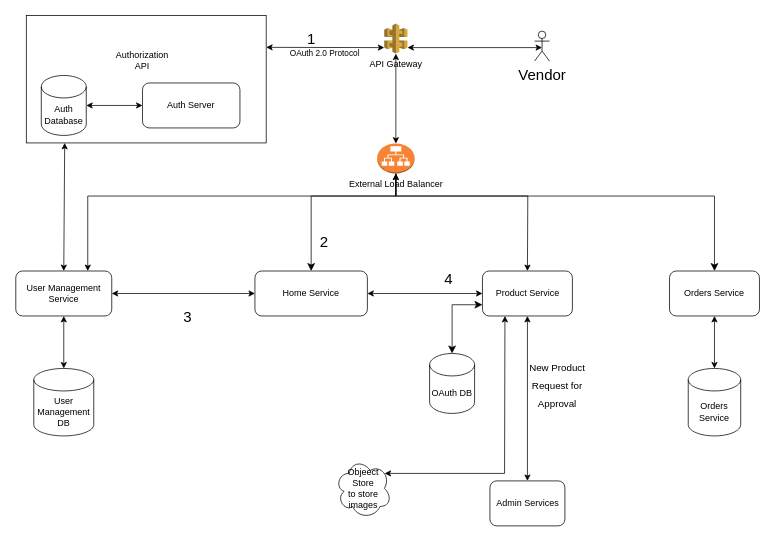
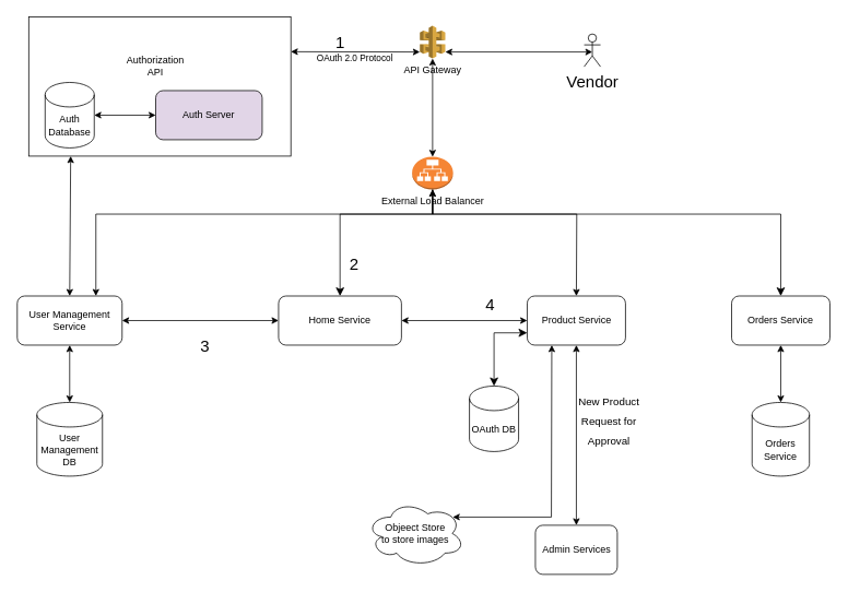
  <mxCell id="0" />
  <mxCell id="1" parent="0" />
  <mxCell id="2" value="" style="rounded=0;whiteSpace=wrap;html=1;points=[[0,0,0,0,0],[0,0.25,0,0,0],[0,0.5,0,0,0],[0,0.75,0,0,0],[0,1,0,0,0],[0.25,0,0,0,0],[0.25,1,0,0,0],[0.5,0,0,0,0],[0.5,1,0,0,0],[0.75,0,0,0,0],[0.75,1,0,0,0],[1,0,0,0,0],[1,0.25,0,0,0],[1,0.5,0,0,0],[1,0.75,0,0,0],[1,1,0,0,0]];" parent="1" vertex="1"><mxGeometry x="34" y="20.17" width="320" height="170" as="geometry" /></mxCell>
  <mxCell id="3" value="External Load Balancer" style="outlineConnect=0;dashed=0;verticalLabelPosition=bottom;verticalAlign=top;align=center;html=1;shape=mxgraph.aws3.application_load_balancer;fillColor=#F58534;gradientColor=none;" parent="1" vertex="1"><mxGeometry x="502" y="191" width="50" height="40" as="geometry" /></mxCell>
  <mxCell id="4" value="" style="endArrow=classic;startArrow=classic;html=1;rounded=0;entryX=0.5;entryY=1;entryDx=0;entryDy=0;entryPerimeter=0;exitX=0.5;exitY=0;exitDx=0;exitDy=0;exitPerimeter=0;" parent="1" source="3" target="34" edge="1"><mxGeometry width="50" height="50" relative="1" as="geometry"><mxPoint x="574" y="191" as="sourcePoint" /><mxPoint x="624" y="141" as="targetPoint" /></mxGeometry></mxCell>
  <mxCell id="5" value="User Management Service" style="rounded=1;whiteSpace=wrap;html=1;" parent="1" vertex="1"><mxGeometry x="20" y="361" width="128" height="60" as="geometry" /></mxCell>
  <mxCell id="6" value="Product Service" style="rounded=1;whiteSpace=wrap;html=1;" parent="1" vertex="1"><mxGeometry x="642.5" y="361" width="120" height="60" as="geometry" /></mxCell>
  <mxCell id="7" value="Orders Service" style="rounded=1;whiteSpace=wrap;html=1;" parent="1" vertex="1"><mxGeometry x="892" y="361" width="120" height="60" as="geometry" /></mxCell>
  <mxCell id="8" value="User Management DB" style="shape=cylinder3;whiteSpace=wrap;html=1;boundedLbl=1;backgroundOutline=1;size=15;" parent="1" vertex="1"><mxGeometry x="44" y="491" width="80" height="90" as="geometry" /></mxCell>
  <mxCell id="9" value="Auth Database" style="shape=cylinder3;whiteSpace=wrap;html=1;boundedLbl=1;backgroundOutline=1;size=15;" parent="1" vertex="1"><mxGeometry x="54" y="100.17" width="60" height="80" as="geometry" /></mxCell>
  <mxCell id="10" value="" style="endArrow=classic;startArrow=classic;html=1;rounded=0;exitX=1;exitY=0.5;exitDx=0;exitDy=0;exitPerimeter=0;entryX=0;entryY=0.5;entryDx=0;entryDy=0;" parent="1" source="9" target="11" edge="1"><mxGeometry width="50" height="50" relative="1" as="geometry"><mxPoint x="924" y="150.17" as="sourcePoint" /><mxPoint x="974" y="100.17" as="targetPoint" /><Array as="points"><mxPoint x="114" y="140.17" /></Array></mxGeometry></mxCell>
- <mxCell id="11" value="Auth Server" style="rounded=1;whiteSpace=wrap;html=1;" parent="1" vertex="1"><mxGeometry x="189" y="110.17" width="130" height="60" as="geometry" /></mxCell>
+ <mxCell id="11" value="Auth Server" style="rounded=1;whiteSpace=wrap;html=1;fillColor=#e1d5e7;" parent="1" vertex="1"><mxGeometry x="189" y="110.17" width="130" height="60" as="geometry" /></mxCell>
  <mxCell id="12" value="Orders Service" style="shape=cylinder3;whiteSpace=wrap;html=1;boundedLbl=1;backgroundOutline=1;size=15;" parent="1" vertex="1"><mxGeometry x="917" y="491" width="70" height="90" as="geometry" /></mxCell>
  <mxCell id="13" value="" style="endArrow=classic;startArrow=classic;html=1;rounded=0;entryX=0.5;entryY=1;entryDx=0;entryDy=0;exitX=0.5;exitY=0;exitDx=0;exitDy=0;exitPerimeter=0;" parent="1" source="12" target="7" edge="1"><mxGeometry width="50" height="50" relative="1" as="geometry"><mxPoint x="882" y="371" as="sourcePoint" /><mxPoint x="932" y="321" as="targetPoint" /></mxGeometry></mxCell>
  <mxCell id="14" value="" style="edgeStyle=segmentEdgeStyle;endArrow=classic;html=1;curved=0;rounded=0;endSize=8;startSize=8;sourcePerimeterSpacing=0;targetPerimeterSpacing=0;exitX=0.5;exitY=1;exitDx=0;exitDy=0;exitPerimeter=0;entryX=0.5;entryY=0;entryDx=0;entryDy=0;" parent="1" source="3" target="7" edge="1"><mxGeometry width="100" relative="1" as="geometry"><mxPoint x="1219" y="131" as="sourcePoint" /><mxPoint x="1319" y="171" as="targetPoint" /><Array as="points"><mxPoint x="527" y="261" /><mxPoint x="952" y="261" /></Array></mxGeometry></mxCell>
  <mxCell id="15" value="" style="endArrow=classic;startArrow=classic;html=1;rounded=0;entryX=0.5;entryY=1;entryDx=0;entryDy=0;entryPerimeter=0;exitX=0.5;exitY=0;exitDx=0;exitDy=0;" parent="1" source="6" target="3" edge="1"><mxGeometry width="50" height="50" relative="1" as="geometry"><mxPoint x="739" y="361" as="sourcePoint" /><mxPoint x="789" y="311" as="targetPoint" /><Array as="points"><mxPoint x="703" y="261" /><mxPoint x="527" y="261" /></Array></mxGeometry></mxCell>
  <mxCell id="16" value="" style="endArrow=classic;startArrow=classic;html=1;rounded=0;exitX=0.5;exitY=0;exitDx=0;exitDy=0;exitPerimeter=0;entryX=0.5;entryY=1;entryDx=0;entryDy=0;" parent="1" source="8" target="5" edge="1"><mxGeometry width="50" height="50" relative="1" as="geometry"><mxPoint x="1004" y="401" as="sourcePoint" /><mxPoint x="1054" y="351" as="targetPoint" /></mxGeometry></mxCell>
  <mxCell id="17" value="Authorization API" style="text;html=1;strokeColor=none;fillColor=none;align=center;verticalAlign=middle;whiteSpace=wrap;rounded=0;" parent="1" vertex="1"><mxGeometry x="159" y="65.17" width="60" height="30" as="geometry" /></mxCell>
  <mxCell id="18" value="OAuth DB" style="shape=cylinder3;whiteSpace=wrap;html=1;boundedLbl=1;backgroundOutline=1;size=15;" parent="1" vertex="1"><mxGeometry x="572" y="471" width="60" height="80" as="geometry" /></mxCell>
  <mxCell id="19" value="" style="edgeStyle=none;orthogonalLoop=1;jettySize=auto;html=1;endArrow=classic;startArrow=classic;endSize=8;startSize=8;rounded=0;entryX=0;entryY=0.75;entryDx=0;entryDy=0;exitX=0.5;exitY=0;exitDx=0;exitDy=0;exitPerimeter=0;" parent="1" source="18" target="6" edge="1"><mxGeometry width="100" relative="1" as="geometry"><mxPoint x="769" y="841" as="sourcePoint" /><mxPoint x="869" y="841" as="targetPoint" /><Array as="points"><mxPoint x="602" y="406" /></Array></mxGeometry></mxCell>
  <mxCell id="20" style="edgeStyle=orthogonalEdgeStyle;rounded=0;orthogonalLoop=1;jettySize=auto;html=1;exitX=0.5;exitY=1;exitDx=0;exitDy=0;exitPerimeter=0;" parent="1" source="2" target="2" edge="1"><mxGeometry relative="1" as="geometry" /></mxCell>
  <mxCell id="21" value="Home Service" style="rounded=1;whiteSpace=wrap;html=1;" parent="1" vertex="1"><mxGeometry x="339" y="361" width="150" height="60" as="geometry" /></mxCell>
  <mxCell id="22" value="" style="endArrow=classic;startArrow=classic;html=1;rounded=0;exitX=1;exitY=0.5;exitDx=0;exitDy=0;entryX=0;entryY=0.5;entryDx=0;entryDy=0;" parent="1" source="21" target="6" edge="1"><mxGeometry width="50" height="50" relative="1" as="geometry"><mxPoint x="679" y="461" as="sourcePoint" /><mxPoint x="729" y="411" as="targetPoint" /></mxGeometry></mxCell>
  <mxCell id="23" value="2" style="text;html=1;align=center;verticalAlign=middle;resizable=0;points=[];autosize=1;strokeColor=none;fillColor=none;strokeWidth=1;fontSize=20;" parent="1" vertex="1"><mxGeometry x="416" y="301" width="30" height="40" as="geometry" /></mxCell>
  <mxCell id="24" value="3" style="text;html=1;align=center;verticalAlign=middle;resizable=0;points=[];autosize=1;strokeColor=none;fillColor=none;strokeWidth=1;fontSize=20;" parent="1" vertex="1"><mxGeometry x="234" y="401" width="30" height="40" as="geometry" /></mxCell>
  <mxCell id="25" value="4" style="text;html=1;align=center;verticalAlign=middle;resizable=0;points=[];autosize=1;strokeColor=none;fillColor=none;strokeWidth=1;fontSize=20;" parent="1" vertex="1"><mxGeometry x="582" y="351" width="30" height="40" as="geometry" /></mxCell>
  <mxCell id="26" value="Vendor" style="shape=umlActor;verticalLabelPosition=bottom;verticalAlign=top;html=1;outlineConnect=0;strokeWidth=1;fontSize=20;" parent="1" vertex="1"><mxGeometry x="712" y="41" width="20" height="40" as="geometry" /></mxCell>
  <mxCell id="27" value="" style="endArrow=classic;startArrow=classic;html=1;rounded=0;fontSize=20;exitX=1;exitY=0.5;exitDx=0;exitDy=0;entryX=0;entryY=0.5;entryDx=0;entryDy=0;" parent="1" source="5" target="21" edge="1"><mxGeometry width="50" height="50" relative="1" as="geometry"><mxPoint x="744" y="421" as="sourcePoint" /><mxPoint x="194" y="391" as="targetPoint" /></mxGeometry></mxCell>
  <mxCell id="28" value="" style="endArrow=classic;startArrow=classic;html=1;rounded=0;fontSize=20;exitX=0.75;exitY=0;exitDx=0;exitDy=0;entryX=0.5;entryY=1;entryDx=0;entryDy=0;entryPerimeter=0;" parent="1" source="5" target="3" edge="1"><mxGeometry width="50" height="50" relative="1" as="geometry"><mxPoint x="679" y="421" as="sourcePoint" /><mxPoint x="729" y="371" as="targetPoint" /><Array as="points"><mxPoint x="116" y="261" /><mxPoint x="527" y="261" /></Array></mxGeometry></mxCell>
  <mxCell id="29" value="" style="edgeStyle=segmentEdgeStyle;endArrow=classic;html=1;curved=0;rounded=0;endSize=8;startSize=8;sourcePerimeterSpacing=0;targetPerimeterSpacing=0;fontSize=20;exitX=0.5;exitY=1;exitDx=0;exitDy=0;exitPerimeter=0;entryX=0.5;entryY=0;entryDx=0;entryDy=0;" parent="1" source="3" target="21" edge="1"><mxGeometry width="100" relative="1" as="geometry"><mxPoint x="-81" y="631" as="sourcePoint" /><mxPoint x="19" y="671" as="targetPoint" /><Array as="points"><mxPoint x="527" y="261" /><mxPoint x="414" y="261" /></Array></mxGeometry></mxCell>
- <mxCell id="30" value="Objeect Store&lt;br&gt;to store images" style="ellipse;shape=cloud;whiteSpace=wrap;html=1;" parent="1" vertex="1"><mxGeometry x="446" y="611" width="75" height="80" as="geometry" /></mxCell>
+ <mxCell id="30" value="Objeect Store&lt;br&gt;to store images" style="ellipse;shape=cloud;whiteSpace=wrap;html=1;" parent="1" vertex="1"><mxGeometry x="446" y="611" width="120" height="80" as="geometry" /></mxCell>
  <mxCell id="31" value="" style="endArrow=classic;startArrow=classic;html=1;rounded=0;entryX=0.25;entryY=1;entryDx=0;entryDy=0;exitX=0.88;exitY=0.25;exitDx=0;exitDy=0;exitPerimeter=0;" parent="1" source="30" target="6" edge="1"><mxGeometry width="50" height="50" relative="1" as="geometry"><mxPoint x="592" y="401" as="sourcePoint" /><mxPoint x="642" y="351" as="targetPoint" /><Array as="points"><mxPoint x="672" y="631" /></Array></mxGeometry></mxCell>
  <mxCell id="32" value="Admin Services" style="rounded=1;whiteSpace=wrap;html=1;" parent="1" vertex="1"><mxGeometry x="652.5" y="641" width="100" height="60" as="geometry" /></mxCell>
  <mxCell id="33" value="" style="endArrow=classic;startArrow=classic;html=1;rounded=0;exitX=0.5;exitY=0;exitDx=0;exitDy=0;entryX=0.16;entryY=1;entryDx=0;entryDy=0;entryPerimeter=0;" parent="1" source="5" target="2" edge="1"><mxGeometry width="50" height="50" relative="1" as="geometry"><mxPoint x="432" y="411" as="sourcePoint" /><mxPoint x="482" y="361" as="targetPoint" /></mxGeometry></mxCell>
  <mxCell id="34" value="API Gateway" style="outlineConnect=0;dashed=0;verticalLabelPosition=bottom;verticalAlign=top;align=center;html=1;shape=mxgraph.aws3.api_gateway;fillColor=#D9A741;gradientColor=none;" parent="1" vertex="1"><mxGeometry x="511.5" y="31" width="31" height="40" as="geometry" /></mxCell>
  <mxCell id="35" value="" style="endArrow=classic;startArrow=classic;html=1;rounded=0;entryX=1;entryY=0.8;entryDx=0;entryDy=0;entryPerimeter=0;" parent="1" target="34" edge="1"><mxGeometry width="50" height="50" relative="1" as="geometry"><mxPoint x="722" y="63" as="sourcePoint" /><mxPoint x="512" y="34" as="targetPoint" /></mxGeometry></mxCell>
  <mxCell id="36" value="OAuth 2.0 Protocol" style="endArrow=classic;startArrow=classic;html=1;rounded=0;entryX=0;entryY=0.8;entryDx=0;entryDy=0;entryPerimeter=0;exitX=1;exitY=0.25;exitDx=0;exitDy=0;exitPerimeter=0;" parent="1" source="2" target="34" edge="1"><mxGeometry x="-0.009" y="-8" width="50" height="50" relative="1" as="geometry"><mxPoint x="432" y="411" as="sourcePoint" /><mxPoint x="482" y="361" as="targetPoint" /><mxPoint as="offset" /></mxGeometry></mxCell>
  <mxCell id="37" value="1" style="text;html=1;align=center;verticalAlign=middle;resizable=0;points=[];autosize=1;strokeColor=none;fillColor=none;fontSize=20;" parent="1" vertex="1"><mxGeometry x="399" y="31" width="30" height="40" as="geometry" /></mxCell>
  <mxCell id="38" value="&lt;font style=&quot;font-size: 13px;&quot;&gt;New Product &lt;br&gt;Request for &lt;br&gt;Approval&lt;/font&gt;" style="endArrow=classic;startArrow=classic;html=1;rounded=0;fontSize=20;entryX=0.5;entryY=1;entryDx=0;entryDy=0;exitX=0.5;exitY=0;exitDx=0;exitDy=0;" parent="1" source="32" target="6" edge="1"><mxGeometry x="0.182" y="-39" width="50" height="50" relative="1" as="geometry"><mxPoint x="412" y="431" as="sourcePoint" /><mxPoint x="462" y="381" as="targetPoint" /><mxPoint as="offset" /></mxGeometry></mxCell>
